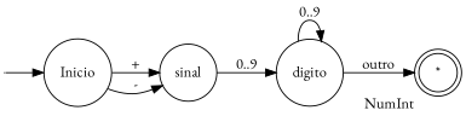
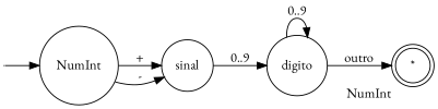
  digraph {
    fontname="EB Garamond"
    rankdir=LR
    node [fontname="EB Garamond" shape=circle]
    edge [fontname="EB Garamond"]
    EstadoInicial [shape=point width=0]
-   Inicio
+   Inicio [label=NumInt]
    sinal
    digito
    n5 [label="*" shape=doublecircle xlabel=NumInt]
    EstadoInicial -> Inicio
    Inicio -> sinal [label="+"]
    Inicio -> sinal [label="-"]
    sinal -> digito [label="0..9"]
    digito -> digito [label="0..9"]
    digito -> n5 [label=outro]
  }
